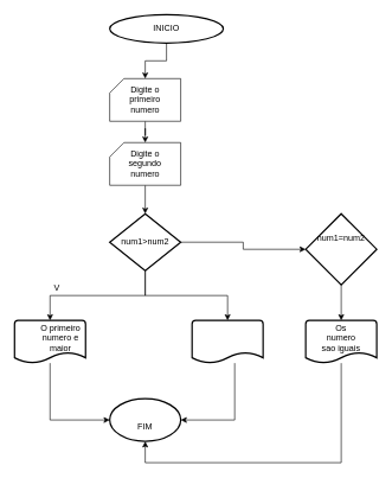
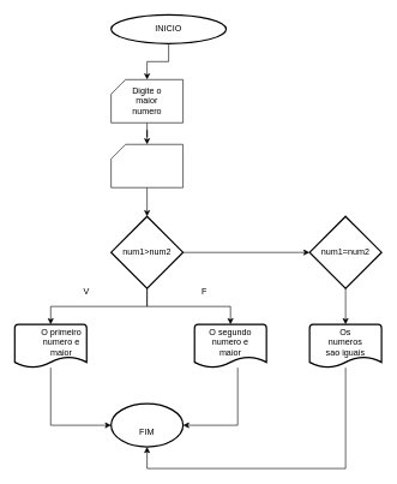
  <mxCell id="0" />
  <mxCell id="1" parent="0" />
  <mxCell id="2" value="" style="edgeStyle=orthogonalEdgeStyle;rounded=0;orthogonalLoop=1;jettySize=auto;html=1;" edge="1" parent="1" source="3" target="5"><mxGeometry relative="1" as="geometry" /></mxCell>
  <mxCell id="3" value="INICIO" style="strokeWidth=2;html=1;shape=mxgraph.flowchart.start_1;whiteSpace=wrap;" vertex="1" parent="1"><mxGeometry x="154" y="20" width="160" height="40" as="geometry" /></mxCell>
  <mxCell id="4" value="" style="edgeStyle=orthogonalEdgeStyle;rounded=0;orthogonalLoop=1;jettySize=auto;html=1;" edge="1" parent="1" source="5" target="7"><mxGeometry relative="1" as="geometry" /></mxCell>
  <mxCell id="5" value="" style="verticalLabelPosition=bottom;verticalAlign=top;html=1;shape=card;whiteSpace=wrap;size=20;arcSize=12;" vertex="1" parent="1"><mxGeometry x="154" y="110" width="100" height="60" as="geometry" /></mxCell>
  <mxCell id="6" value="" style="edgeStyle=orthogonalEdgeStyle;rounded=0;orthogonalLoop=1;jettySize=auto;html=1;" edge="1" parent="1" source="7" target="11"><mxGeometry relative="1" as="geometry" /></mxCell>
  <mxCell id="7" value="" style="verticalLabelPosition=bottom;verticalAlign=top;html=1;shape=card;whiteSpace=wrap;size=20;arcSize=12;" vertex="1" parent="1"><mxGeometry x="154" y="200" width="100" height="60" as="geometry" /></mxCell>
  <mxCell id="8" style="edgeStyle=orthogonalEdgeStyle;rounded=0;orthogonalLoop=1;jettySize=auto;html=1;" edge="1" parent="1" source="11" target="17"><mxGeometry relative="1" as="geometry" /></mxCell>
  <mxCell id="9" style="edgeStyle=orthogonalEdgeStyle;rounded=0;orthogonalLoop=1;jettySize=auto;html=1;exitX=0.5;exitY=1;exitDx=0;exitDy=0;exitPerimeter=0;entryX=0.5;entryY=0;entryDx=0;entryDy=0;entryPerimeter=0;" edge="1" parent="1" source="11" target="13"><mxGeometry relative="1" as="geometry" /></mxCell>
  <mxCell id="10" style="edgeStyle=orthogonalEdgeStyle;rounded=0;orthogonalLoop=1;jettySize=auto;html=1;exitX=0.5;exitY=1;exitDx=0;exitDy=0;exitPerimeter=0;entryX=0.5;entryY=0;entryDx=0;entryDy=0;entryPerimeter=0;" edge="1" parent="1" source="11" target="15"><mxGeometry relative="1" as="geometry" /></mxCell>
- <mxCell id="11" value="num1&amp;gt;num2" style="strokeWidth=2;html=1;shape=mxgraph.flowchart.decision;whiteSpace=wrap;" vertex="1" parent="1"><mxGeometry x="154" y="300" width="100" height="80" as="geometry" /></mxCell>
+ <mxCell id="11" value="num1&amp;gt;num2" style="strokeWidth=2;html=1;shape=mxgraph.flowchart.decision;whiteSpace=wrap;" vertex="1" parent="1"><mxGeometry x="154" y="300" width="100" height="100" as="geometry" /></mxCell>
  <mxCell id="12" style="edgeStyle=orthogonalEdgeStyle;rounded=0;orthogonalLoop=1;jettySize=auto;html=1;entryX=0;entryY=0.5;entryDx=0;entryDy=0;entryPerimeter=0;" edge="1" parent="1" source="13" target="20"><mxGeometry relative="1" as="geometry"><mxPoint x="70" y="560" as="targetPoint" /><Array as="points"><mxPoint x="70" y="590" /></Array></mxGeometry></mxCell>
  <mxCell id="13" value="" style="strokeWidth=2;html=1;shape=mxgraph.flowchart.document2;whiteSpace=wrap;size=0.25;" vertex="1" parent="1"><mxGeometry x="20" y="450" width="100" height="60" as="geometry" /></mxCell>
  <mxCell id="14" style="edgeStyle=orthogonalEdgeStyle;rounded=0;orthogonalLoop=1;jettySize=auto;html=1;entryX=1;entryY=0.5;entryDx=0;entryDy=0;entryPerimeter=0;" edge="1" parent="1" source="15" target="20"><mxGeometry relative="1" as="geometry"><Array as="points"><mxPoint x="330" y="590" /></Array></mxGeometry></mxCell>
  <mxCell id="15" value="" style="strokeWidth=2;html=1;shape=mxgraph.flowchart.document2;whiteSpace=wrap;size=0.25;" vertex="1" parent="1"><mxGeometry x="270" y="450" width="100" height="60" as="geometry" /></mxCell>
  <mxCell id="16" value="" style="edgeStyle=orthogonalEdgeStyle;rounded=0;orthogonalLoop=1;jettySize=auto;html=1;" edge="1" parent="1" source="17" target="19"><mxGeometry relative="1" as="geometry" /></mxCell>
  <mxCell id="17" value="" style="strokeWidth=2;html=1;shape=mxgraph.flowchart.decision;whiteSpace=wrap;" vertex="1" parent="1"><mxGeometry x="430" y="300" width="100" height="100" as="geometry" /></mxCell>
  <mxCell id="18" style="edgeStyle=orthogonalEdgeStyle;rounded=0;orthogonalLoop=1;jettySize=auto;html=1;entryX=0.5;entryY=1;entryDx=0;entryDy=0;entryPerimeter=0;" edge="1" parent="1" source="19" target="20"><mxGeometry relative="1" as="geometry"><mxPoint x="200" y="630" as="targetPoint" /><Array as="points"><mxPoint x="480" y="650" /><mxPoint x="204" y="650" /></Array></mxGeometry></mxCell>
  <mxCell id="19" value="" style="strokeWidth=2;html=1;shape=mxgraph.flowchart.document2;whiteSpace=wrap;size=0.25;" vertex="1" parent="1"><mxGeometry x="430" y="450" width="100" height="60" as="geometry" /></mxCell>
  <mxCell id="20" value="" style="strokeWidth=2;html=1;shape=mxgraph.flowchart.start_1;whiteSpace=wrap;" vertex="1" parent="1"><mxGeometry x="154" y="560" width="100" height="60" as="geometry" /></mxCell>
- <mxCell id="21" value="Digite o primeiro numero" style="text;html=1;strokeColor=none;fillColor=none;align=center;verticalAlign=middle;whiteSpace=wrap;rounded=0;" vertex="1" parent="1"><mxGeometry x="174" y="125" width="60" height="30" as="geometry" /></mxCell>
- <mxCell id="22" value="Digite o segundo numero" style="text;html=1;strokeColor=none;fillColor=none;align=center;verticalAlign=middle;whiteSpace=wrap;rounded=0;" vertex="1" parent="1"><mxGeometry x="174" y="215" width="60" height="30" as="geometry" /></mxCell>
+ <mxCell id="21" value="Digite o maior numero" style="text;html=1;strokeColor=none;fillColor=none;align=center;verticalAlign=middle;whiteSpace=wrap;rounded=0;" vertex="1" parent="1"><mxGeometry x="174" y="125" width="60" height="30" as="geometry" /></mxCell>
  <mxCell id="23" value="O primeiro numero e maior" style="text;html=1;strokeColor=none;fillColor=none;align=center;verticalAlign=middle;whiteSpace=wrap;rounded=0;" vertex="1" parent="1"><mxGeometry x="55" y="460" width="60" height="30" as="geometry" /></mxCell>
- <mxCell id="25" value="num1=num2" style="text;html=1;strokeColor=none;fillColor=none;align=center;verticalAlign=middle;whiteSpace=wrap;rounded=0;" vertex="1" parent="1"><mxGeometry x="450" y="320" width="60" height="30" as="geometry" /></mxCell>
- <mxCell id="26" value="Os numero sao iguais" style="text;html=1;strokeColor=none;fillColor=none;align=center;verticalAlign=middle;whiteSpace=wrap;rounded=0;" vertex="1" parent="1"><mxGeometry x="450" y="460" width="60" height="30" as="geometry" /></mxCell>
+ <mxCell id="24" value="O segundo numero e maior" style="text;html=1;strokeColor=none;fillColor=none;align=center;verticalAlign=middle;whiteSpace=wrap;rounded=0;" vertex="1" parent="1"><mxGeometry x="280" y="460" width="80" height="30" as="geometry" /></mxCell>
+ <mxCell id="25" value="num1=num2" style="text;html=1;strokeColor=none;fillColor=none;align=center;verticalAlign=middle;whiteSpace=wrap;rounded=0;" vertex="1" parent="1"><mxGeometry x="450" y="335" width="60" height="30" as="geometry" /></mxCell>
+ <mxCell id="26" value="Os numeros sao iguais" style="text;html=1;strokeColor=none;fillColor=none;align=center;verticalAlign=middle;whiteSpace=wrap;rounded=0;" vertex="1" parent="1"><mxGeometry x="450" y="460" width="60" height="30" as="geometry" /></mxCell>
  <mxCell id="27" value="FIM" style="text;html=1;strokeColor=none;fillColor=none;align=center;verticalAlign=middle;whiteSpace=wrap;rounded=0;" vertex="1" parent="1"><mxGeometry x="174" y="585" width="60" height="30" as="geometry" /></mxCell>
- <mxCell id="28" value="V" style="text;html=1;strokeColor=none;fillColor=none;align=center;verticalAlign=middle;whiteSpace=wrap;rounded=0;" vertex="1" parent="1"><mxGeometry x="50" y="390" width="60" height="30" as="geometry" /></mxCell>
+ <mxCell id="28" value="V" style="text;html=1;strokeColor=none;fillColor=none;align=center;verticalAlign=middle;whiteSpace=wrap;rounded=0;" vertex="1" parent="1"><mxGeometry x="90" y="390" width="60" height="30" as="geometry" /></mxCell>
+ <mxCell id="29" value="F" style="text;html=1;strokeColor=none;fillColor=none;align=center;verticalAlign=middle;whiteSpace=wrap;rounded=0;" vertex="1" parent="1"><mxGeometry x="254" y="390" width="60" height="30" as="geometry" /></mxCell>
